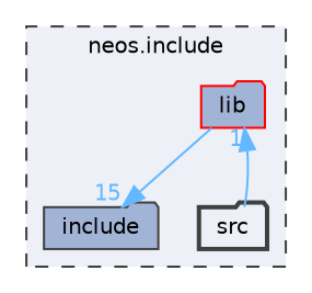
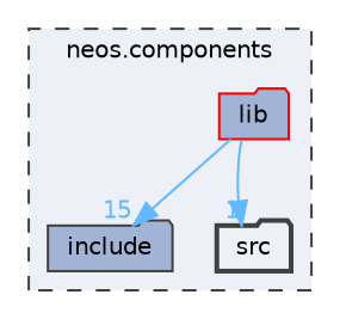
  digraph {
    compound=true
    node [color=grey25 fillcolor="#a2b4d6" fontname=Helvetica fontsize=10 shape=folder style=filled]
    edge [color=steelblue1 fontcolor=steelblue1 fontname=Helvetica fontsize=10 labeldistance=1.5 labelfontname=Helvetica labelfontsize=10]
    n1 [color=red height=0.2 label=lib width=0.4]
    n2 [height=0.2 label=include width=0.4]
    n3 [fillcolor="#edf0f7" height=0.2 label=src style="filled,bold" width=0.4]
    subgraph cluster_1 {
      bgcolor="#edf0f7"
      fontname=Helvetica
      fontsize=10
-     label="neos.include"
+     label="neos.components"
      pencolor=grey25
      style="filled,dashed"
      n1
      n2
      n3
    }
    n1 -> n2 [headlabel=15]
-   n3 -> n1 [headlabel=1]
+   n1 -> n3 [headlabel=1]
  }
